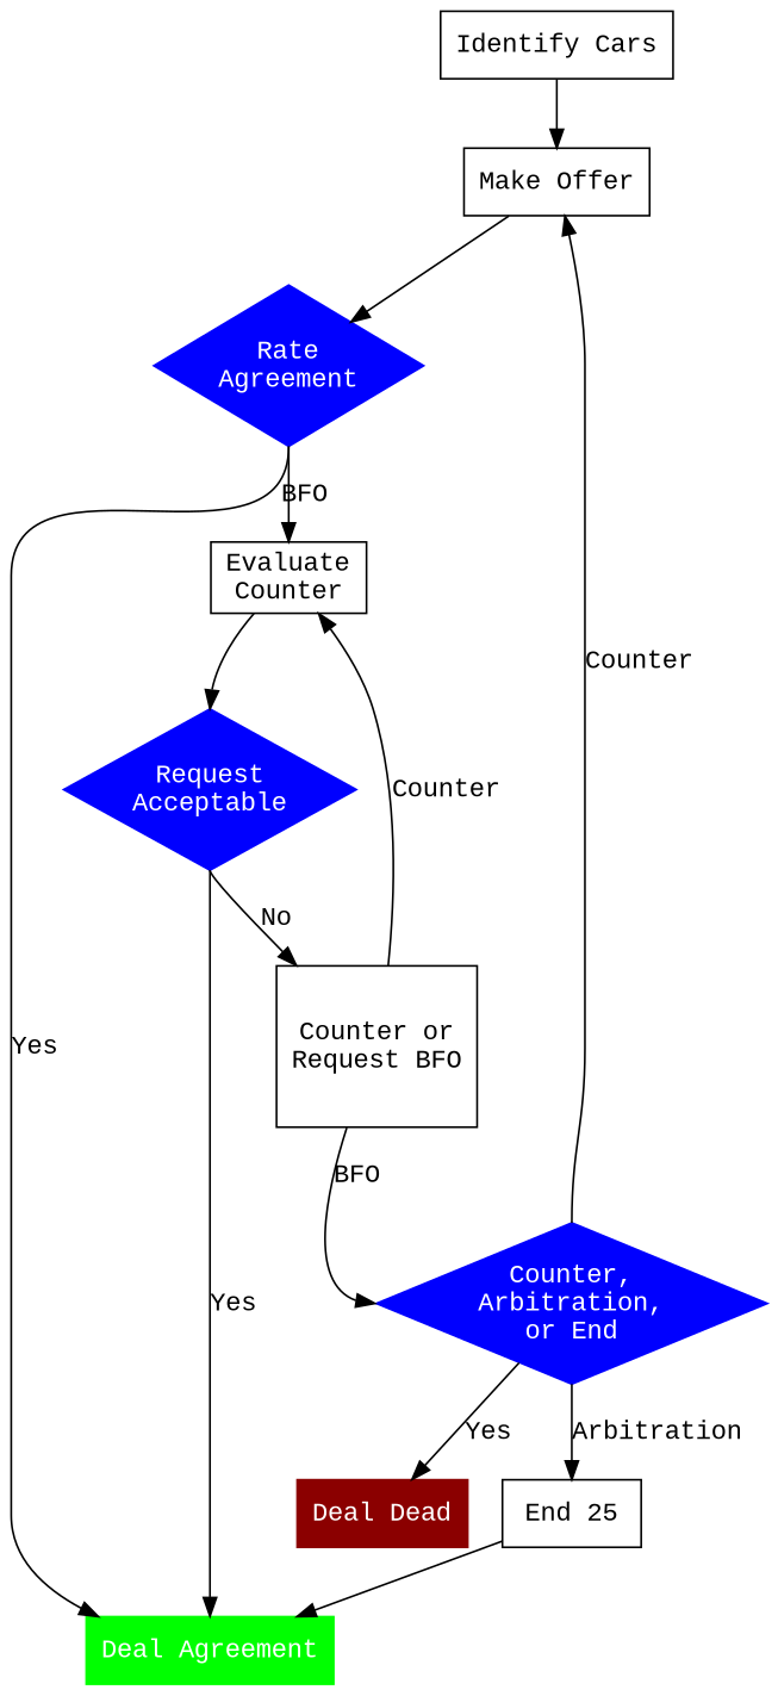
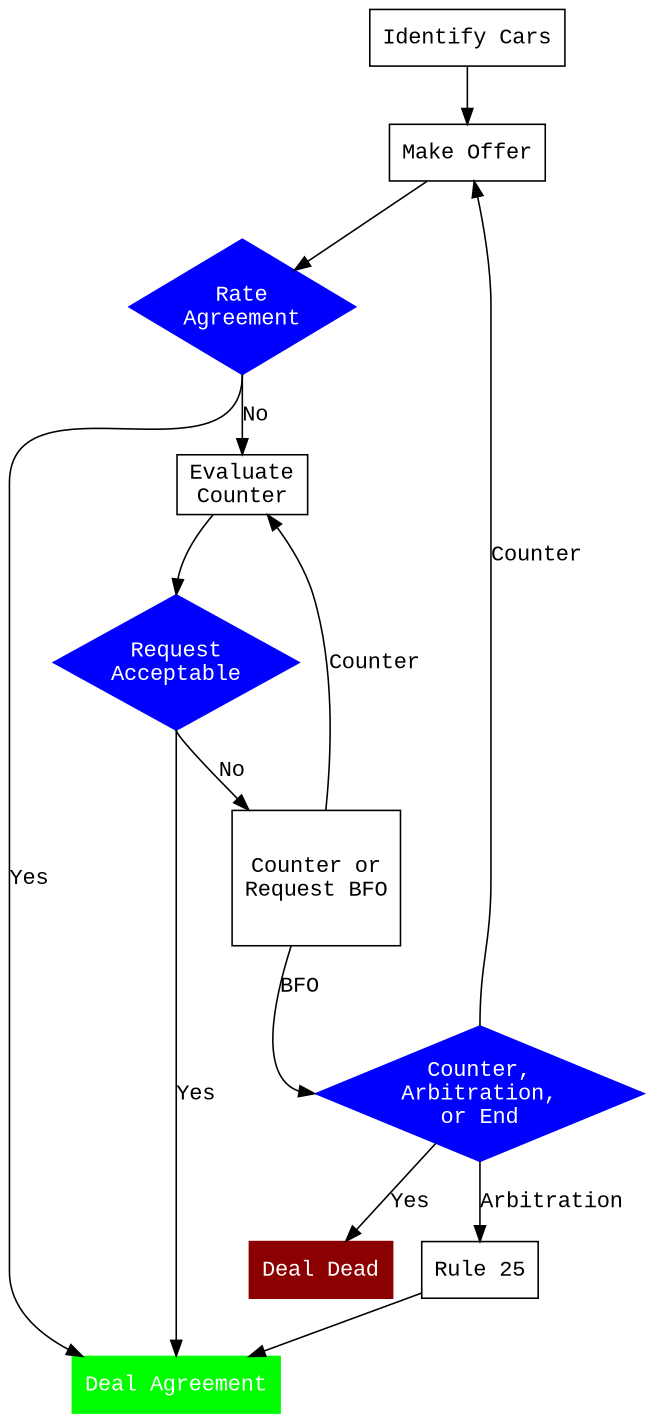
  digraph {
    fontname="Liberation Mono"
    rankdir=TB
    node [fontname="Liberation Mono" shape=rectangle]
    edge [fontname="Liberation Mono"]
    n1 [label="Identify Cars"]
    n2 [label="Make Offer"]
    n3 [color=blue fontcolor=white height=1.2 label="Rate\nAgreement" shape=diamond style=filled width=2]
    n4 [color=green fontcolor=white label="Deal Agreement" style=filled]
    n5 [label="Evaluate\nCounter"]
    n6 [color=blue fontcolor=white height=1.2 label="Request\nAcceptable" shape=diamond style=filled width=2]
    n7 [height=1.2 label="Counter or\nRequest BFO"]
    n8 [color=blue fontcolor=white height=1.2 label="Counter,\nArbitration,\nor End" shape=diamond style=filled width=2]
    n9 [color=darkred fontcolor=white label="Deal Dead" style=filled]
-   n10 [label="End 25"]
+   n10 [label="Rule 25"]
    n1 -> n2
    n2 -> n3
    n3 -> n4 [label=Yes tailport=s]
-   n3 -> n5 [label=BFO tailport=s]
+   n3 -> n5 [label=No tailport=s]
    n5 -> n6 [headport=n]
    n6 -> n4 [label=Yes tailport=s]
    n6 -> n7 [label=No tailport=s]
    n7 -> n5 [label=Counter]
    n7 -> n8 [headport=w label=BFO labeldistance=2]
    n8 -> n2 [label=Counter tailport=n]
    n8 -> n9 [label=Yes]
    n8 -> n10 [label=Arbitration tailport=s]
    n10 -> n4
  }
